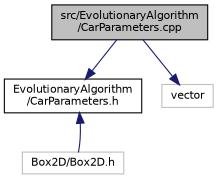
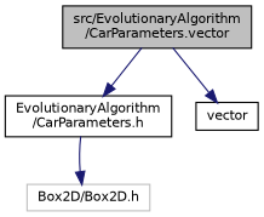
  digraph {
    node [color=black fillcolor=white fontname=Helvetica fontsize=10 shape=record style=filled]
    edge [color=midnightblue fontname=Helvetica fontsize=10 labelfontname=Helvetica labelfontsize=10 style=solid]
-   n1 [fillcolor=grey75 fontcolor=black height=0.2 label="src/EvolutionaryAlgorithm\l/CarParameters.cpp" width=0.4]
+   n1 [fillcolor=grey75 fontcolor=black height=0.2 label="src/EvolutionaryAlgorithm\l/CarParameters.vector" width=0.4]
    n2 [height=0.2 label="EvolutionaryAlgorithm\l/CarParameters.h" width=0.4]
-   n3 [color=grey75 height=0.2 label=vector width=0.4]
+   n3 [height=0.2 label=vector width=0.4]
    n4 [color=grey75 height=0.2 label="Box2D/Box2D.h" width=0.4]
    n1 -> n2
    n1 -> n3
-   n4 -> n2
+   n2 -> n4
  }
